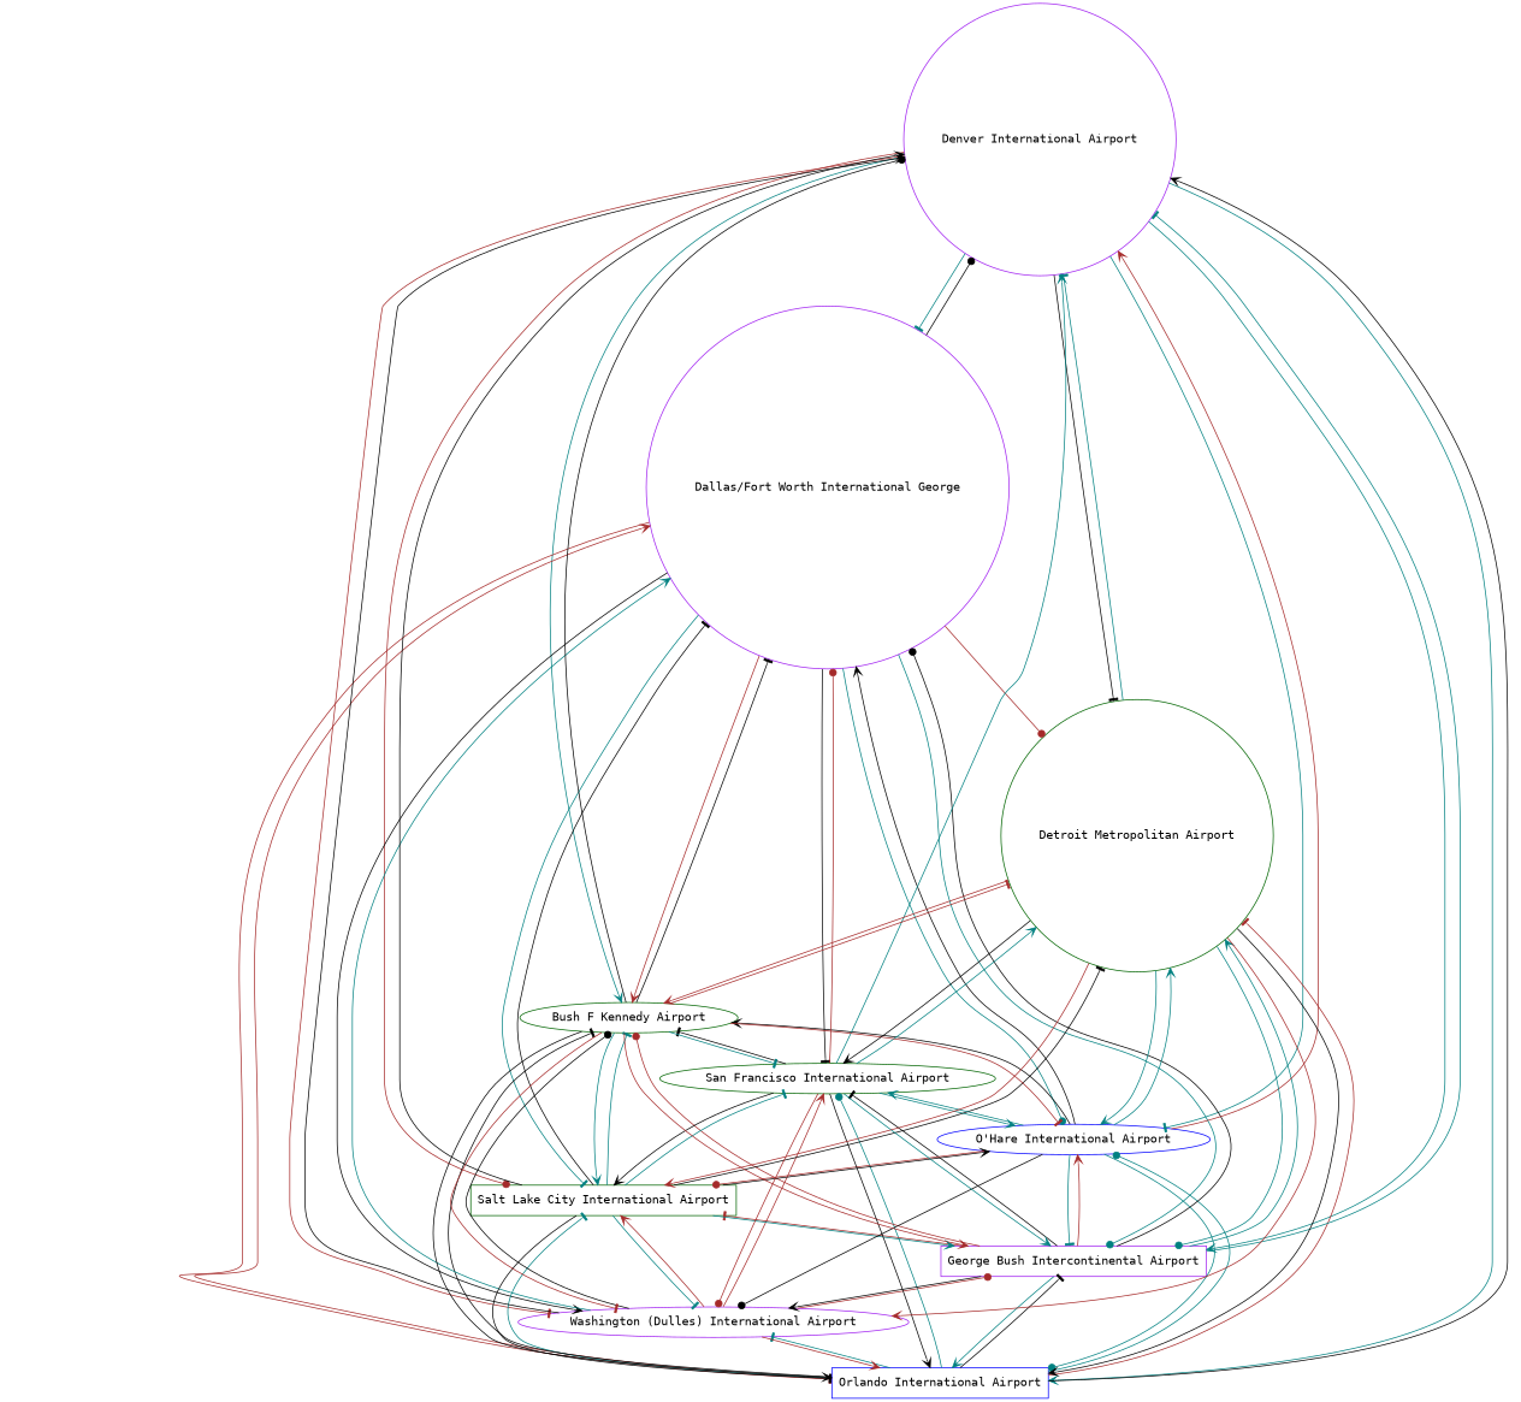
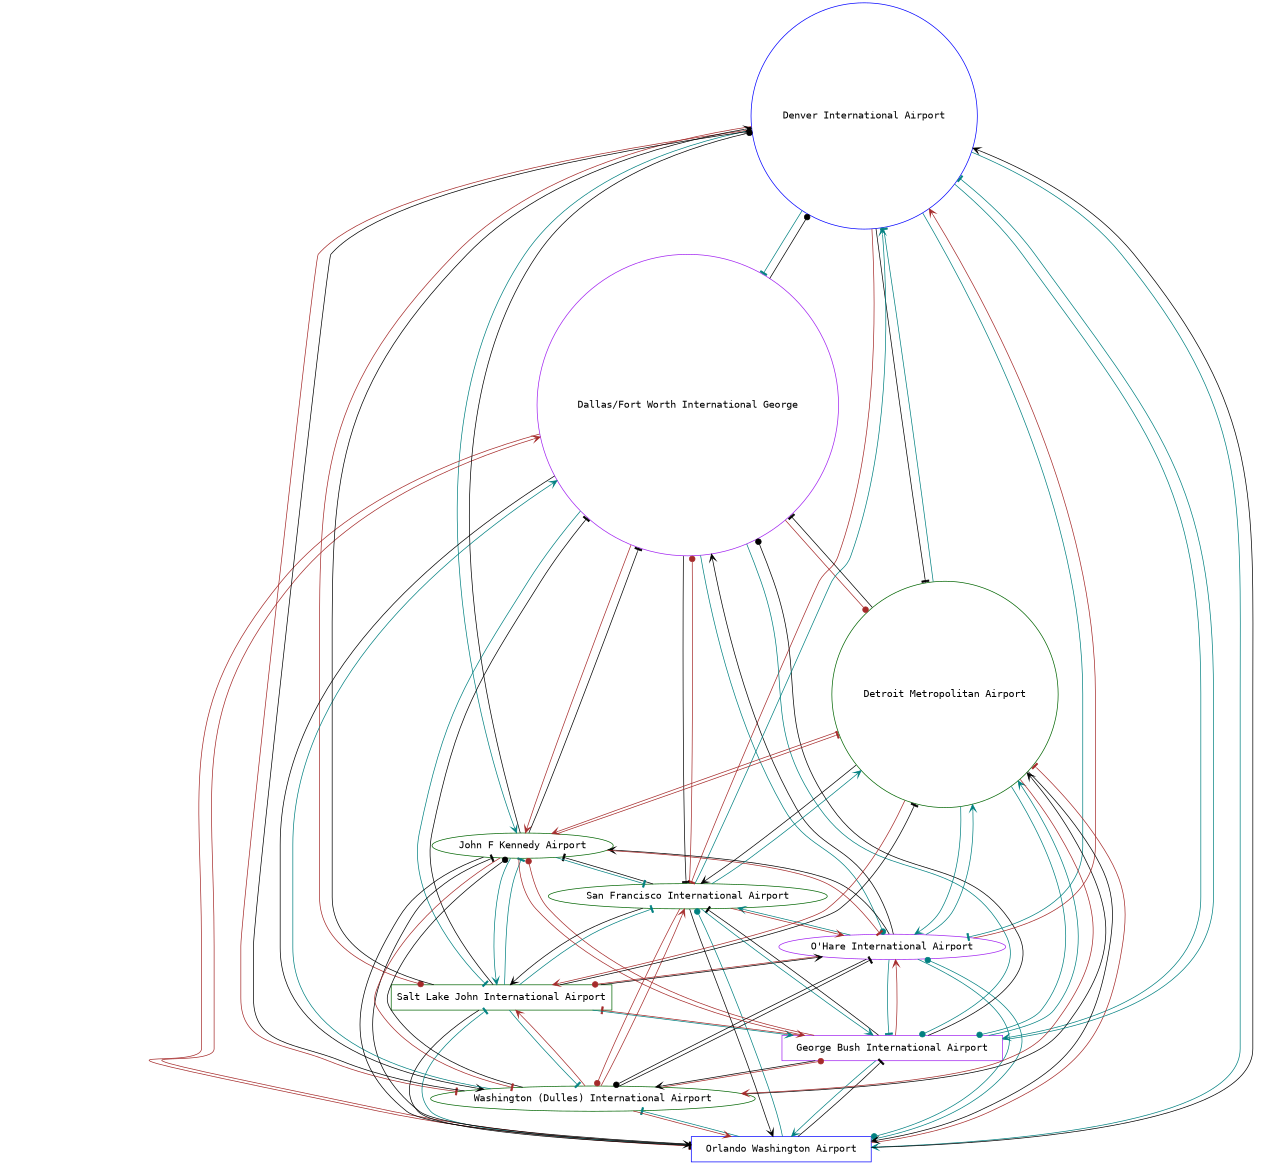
  digraph {
    fontname="DejaVu Sans Mono"
    node [color=purple fontname="DejaVu Sans Mono" shape=ellipse]
    edge [arrowhead=vee color=teal fontname="DejaVu Sans Mono" weight=947]
-   n1 [label="Denver International Airport" shape=circle]
+   n1 [color=blue label="Denver International Airport" shape=circle]
    n2 [label="Dallas/Fort Worth International George" shape=circle]
-   n3 [color=blue label="Orlando International Airport" shape=box]
-   n4 [label="Washington (Dulles) International Airport"]
-   n5 [label="George Bush Intercontinental Airport" shape=box]
-   n6 [color=darkgreen label="Salt Lake City International Airport" shape=box]
-   n7 [color=blue label="O'Hare International Airport"]
+   n3 [color=blue label="Orlando Washington Airport" shape=box]
+   n4 [color=darkgreen label="Washington (Dulles) International Airport"]
+   n5 [label="George Bush International Airport" shape=box]
+   n6 [color=darkgreen label="Salt Lake John International Airport" shape=box]
+   n7 [label="O'Hare International Airport"]
    n8 [color=darkgreen label="San Francisco International Airport"]
-   n9 [color=darkgreen label="Bush F Kennedy Airport"]
+   n9 [color=darkgreen label="John F Kennedy Airport"]
    n10 [color=darkgreen label="Detroit Metropolitan Airport" shape=circle]
    n1 -> n2 [arrowhead=tee weight=1032]
    n1 -> n3 [weight=2489]
    n1 -> n4 [arrowhead=tee color=brown weight=2337]
    n1 -> n5 [weight=1387]
    n1 -> n6 [arrowhead=dot color=brown weight=629]
    n1 -> n7 [arrowhead=tee weight=1430]
+   n1 -> n8 [arrowhead=tee color=brown weight=1556]
    n1 -> n9 [weight=2616]
    n1 -> n10 [arrowhead=tee color=black weight=1807]
    n2 -> n1 [arrowhead=dot color=black weight=1032]
    n2 -> n3 [arrowhead=tee color=brown weight=1585]
    n2 -> n4 [color=black weight=1886]
    n2 -> n5 [arrowhead=dot weight=361]
    n2 -> n6 [arrowhead=tee weight=1591]
    n2 -> n7 [arrowhead=dot weight=1290]
    n2 -> n8 [arrowhead=tee color=black weight=2357]
    n2 -> n9 [color=brown weight=2239]
    n2 -> n10 [arrowhead=dot color=brown weight=1587]
    n3 -> n1 [color=black weight=2489]
    n3 -> n2 [color=brown weight=1585]
    n3 -> n4 [arrowhead=tee weight=1219]
    n3 -> n5 [arrowhead=tee color=black weight=1375]
    n3 -> n6 [arrowhead=tee weight=3107]
    n3 -> n7 [arrowhead=dot weight=1617]
    n3 -> n8 [arrowhead=dot weight=3936]
    n3 -> n9 [arrowhead=tee color=black weight=1519]
    n3 -> n10 [arrowhead=tee color=brown weight=1540]
-   n4 -> n1 [color=black weight=2337]
+   n4 -> n1 [arrowhead=tee color=black weight=2337]
    n4 -> n2 [weight=1886]
    n4 -> n3 [color=brown weight=1219]
    n4 -> n5 [arrowhead=dot color=brown weight=1915]
    n4 -> n6 [color=brown weight=2942]
+   n4 -> n7 [arrowhead=tee color=black]
    n4 -> n8 [color=brown weight=3893]
    n4 -> n9 [arrowhead=dot color=black weight=367]
+   n4 -> n10 [color=black weight=617]
    n5 -> n1 [arrowhead=tee weight=1387]
    n5 -> n2 [arrowhead=dot color=black weight=361]
    n5 -> n3 [weight=1375]
    n5 -> n4 [color=black weight=1915]
    n5 -> n6 [arrowhead=tee color=brown weight=1923]
    n5 -> n7 [color=brown weight=1489]
    n5 -> n8 [arrowhead=tee color=black weight=2632]
    n5 -> n9 [arrowhead=dot color=brown weight=2280]
    n5 -> n10 [weight=1730]
    n6 -> n1 [color=black weight=629]
    n6 -> n2 [arrowhead=tee color=black weight=1591]
    n6 -> n3 [arrowhead=tee color=black weight=3107]
    n6 -> n4 [arrowhead=tee weight=2942]
    n6 -> n5 [weight=1923]
    n6 -> n7 [color=black weight=2011]
    n6 -> n8 [arrowhead=tee weight=964]
    n6 -> n9 [arrowhead=tee weight=3202]
    n6 -> n10 [arrowhead=tee color=black weight=2384]
    n7 -> n1 [color=brown weight=1430]
    n7 -> n2 [color=black weight=1290]
    n7 -> n3 [arrowhead=dot weight=1617]
    n7 -> n4 [arrowhead=dot color=black]
    n7 -> n5 [arrowhead=tee]
    n7 -> n6 [arrowhead=dot color=brown weight=2011]
    n7 -> n8 [weight=2971]
    n7 -> n9 [color=black weight=1191]
    n7 -> n10 [weight=377]
    n8 -> n1 [weight=1556]
    n8 -> n2 [arrowhead=dot color=brown weight=2357]
    n8 -> n3 [color=black weight=3936]
    n8 -> n4 [arrowhead=dot color=brown weight=3893]
    n8 -> n5 [weight=2632]
    n8 -> n6 [color=black weight=964]
-   n8 -> n7 [weight=2971]
+   n8 -> n7 [color=brown weight=2971]
    n8 -> n9 [arrowhead=tee color=black weight=4162]
    n8 -> n10 [weight=3345]
    n9 -> n1 [arrowhead=dot color=black weight=2616]
    n9 -> n2 [arrowhead=tee color=black weight=2239]
    n9 -> n3 [color=black weight=1519]
    n9 -> n4 [arrowhead=tee color=brown weight=367]
    n9 -> n5 [color=brown weight=2280]
    n9 -> n6 [weight=3202]
    n9 -> n7 [arrowhead=tee color=brown weight=1191]
    n9 -> n8 [arrowhead=tee weight=4162]
    n9 -> n10 [arrowhead=tee color=brown weight=819]
    n10 -> n1 [arrowhead=tee weight=1807]
+   n10 -> n2 [arrowhead=tee color=black weight=1587]
    n10 -> n3 [color=black weight=1540]
    n10 -> n4 [color=brown weight=617]
    n10 -> n5 [arrowhead=dot weight=1730]
    n10 -> n6 [color=brown weight=2384]
    n10 -> n7 [weight=377]
    n10 -> n8 [color=black weight=3345]
    n10 -> n9 [color=brown weight=819]
  }
